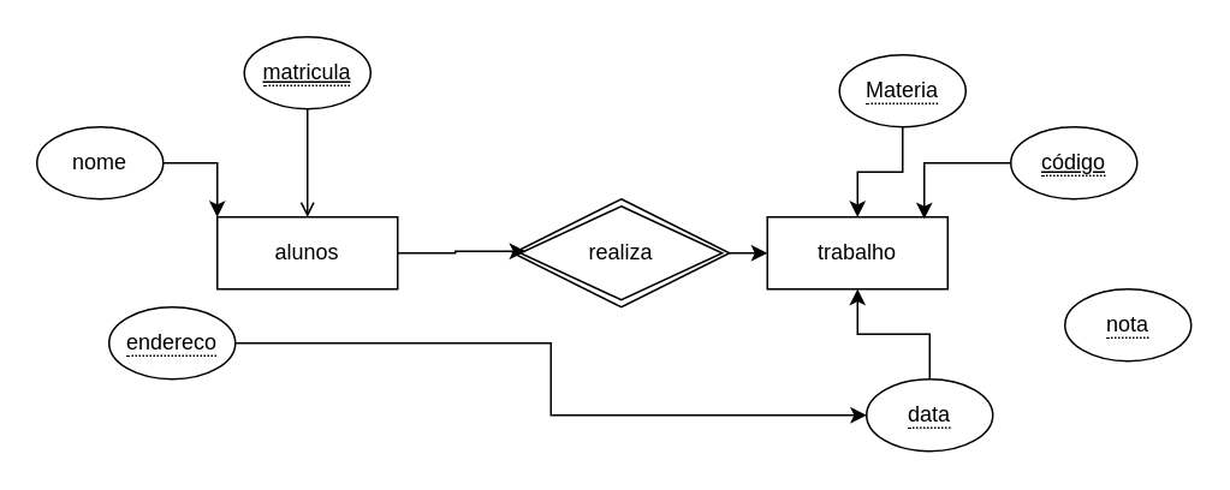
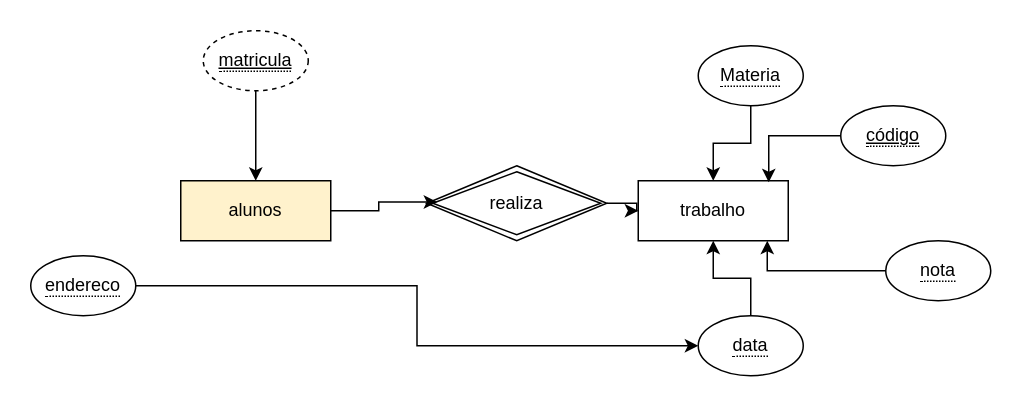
  <mxCell id="0" />
  <mxCell id="1" parent="0" />
  <mxCell id="2" value="trabalho" style="whiteSpace=wrap;html=1;align=center;" vertex="1" parent="1"><mxGeometry x="425" y="120" width="100" height="40" as="geometry" /></mxCell>
- <mxCell id="3" value="alunos" style="whiteSpace=wrap;html=1;align=center;" vertex="1" parent="1"><mxGeometry x="120" y="120" width="100" height="40" as="geometry" /></mxCell>
- <mxCell id="4" style="edgeStyle=orthogonalEdgeStyle;rounded=0;orthogonalLoop=1;jettySize=auto;html=1;entryX=0.5;entryY=0;entryDx=0;entryDy=0;endArrow=open;" edge="1" parent="1" source="5" target="3"><mxGeometry relative="1" as="geometry" /></mxCell>
- <mxCell id="5" value="&lt;span style=&quot;border-bottom: 1px dotted&quot;&gt;&lt;u&gt;matricula&lt;/u&gt;&lt;/span&gt;" style="ellipse;whiteSpace=wrap;html=1;align=center;" vertex="1" parent="1"><mxGeometry x="135" y="20" width="70" height="40" as="geometry" /></mxCell>
- <mxCell id="6" style="edgeStyle=orthogonalEdgeStyle;rounded=0;orthogonalLoop=1;jettySize=auto;html=1;entryX=0;entryY=0;entryDx=0;entryDy=0;" edge="1" parent="1" source="7" target="3"><mxGeometry relative="1" as="geometry" /></mxCell>
- <mxCell id="7" value="nome" style="ellipse;whiteSpace=wrap;html=1;align=center;" vertex="1" parent="1"><mxGeometry x="20" y="70" width="70" height="40" as="geometry" /></mxCell>
+ <mxCell id="3" value="alunos" style="whiteSpace=wrap;html=1;align=center;fillColor=#fff2cc;" vertex="1" parent="1"><mxGeometry x="120" y="120" width="100" height="40" as="geometry" /></mxCell>
+ <mxCell id="4" style="edgeStyle=orthogonalEdgeStyle;rounded=0;orthogonalLoop=1;jettySize=auto;html=1;entryX=0.5;entryY=0;entryDx=0;entryDy=0;" edge="1" parent="1" source="5" target="3"><mxGeometry relative="1" as="geometry" /></mxCell>
+ <mxCell id="5" value="&lt;span style=&quot;border-bottom: 1px dotted&quot;&gt;&lt;u&gt;matricula&lt;/u&gt;&lt;/span&gt;" style="ellipse;whiteSpace=wrap;html=1;align=center;dashed=1;" vertex="1" parent="1"><mxGeometry x="135" y="20" width="70" height="40" as="geometry" /></mxCell>
  <mxCell id="8" style="edgeStyle=orthogonalEdgeStyle;rounded=0;orthogonalLoop=1;jettySize=auto;html=1;" edge="1" parent="1" source="9" target="17"><mxGeometry relative="1" as="geometry" /></mxCell>
- <mxCell id="9" value="&lt;span style=&quot;border-bottom: 1px dotted&quot;&gt;endereco&lt;/span&gt;" style="ellipse;whiteSpace=wrap;html=1;align=center;" vertex="1" parent="1"><mxGeometry x="60" y="170" width="70" height="40" as="geometry" /></mxCell>
+ <mxCell id="9" value="&lt;span style=&quot;border-bottom: 1px dotted&quot;&gt;endereco&lt;/span&gt;" style="ellipse;whiteSpace=wrap;html=1;align=center;" vertex="1" parent="1"><mxGeometry x="20" y="170" width="70" height="40" as="geometry" /></mxCell>
  <mxCell id="10" style="edgeStyle=orthogonalEdgeStyle;rounded=0;orthogonalLoop=1;jettySize=auto;html=1;entryX=0;entryY=0.5;entryDx=0;entryDy=0;" edge="1" parent="1" source="11" target="2"><mxGeometry relative="1" as="geometry" /></mxCell>
- <mxCell id="11" value="realiza" style="shape=rhombus;double=1;perimeter=rhombusPerimeter;whiteSpace=wrap;html=1;align=center;" vertex="1" parent="1"><mxGeometry x="284" y="110" width="120" height="60" as="geometry" /></mxCell>
+ <mxCell id="11" value="realiza" style="shape=rhombus;double=1;perimeter=rhombusPerimeter;whiteSpace=wrap;html=1;align=center;" vertex="1" parent="1"><mxGeometry x="284" y="110" width="120" height="50" as="geometry" /></mxCell>
  <mxCell id="12" style="edgeStyle=orthogonalEdgeStyle;rounded=0;orthogonalLoop=1;jettySize=auto;html=1;entryX=0.5;entryY=0;entryDx=0;entryDy=0;" edge="1" parent="1" source="13" target="2"><mxGeometry relative="1" as="geometry" /></mxCell>
  <mxCell id="13" value="&lt;span style=&quot;border-bottom: 1px dotted&quot;&gt;Materia&lt;/span&gt;" style="ellipse;whiteSpace=wrap;html=1;align=center;" vertex="1" parent="1"><mxGeometry x="465" y="30" width="70" height="40" as="geometry" /></mxCell>
  <mxCell id="14" value="&lt;span style=&quot;border-bottom: 1px dotted&quot;&gt;&lt;u&gt;código&lt;/u&gt;&lt;/span&gt;" style="ellipse;whiteSpace=wrap;html=1;align=center;" vertex="1" parent="1"><mxGeometry x="560" y="70" width="70" height="40" as="geometry" /></mxCell>
  <mxCell id="15" value="&lt;span style=&quot;border-bottom: 1px dotted&quot;&gt;nota&lt;/span&gt;" style="ellipse;whiteSpace=wrap;html=1;align=center;" vertex="1" parent="1"><mxGeometry x="590" y="160" width="70" height="40" as="geometry" /></mxCell>
  <mxCell id="16" style="edgeStyle=orthogonalEdgeStyle;rounded=0;orthogonalLoop=1;jettySize=auto;html=1;entryX=0.5;entryY=1;entryDx=0;entryDy=0;" edge="1" parent="1" source="17" target="2"><mxGeometry relative="1" as="geometry" /></mxCell>
- <mxCell id="17" value="&lt;span style=&quot;border-bottom: 1px dotted&quot;&gt;data&lt;/span&gt;" style="ellipse;whiteSpace=wrap;html=1;align=center;" vertex="1" parent="1"><mxGeometry x="480" y="210" width="70" height="40" as="geometry" /></mxCell>
+ <mxCell id="17" value="&lt;span style=&quot;border-bottom: 1px dotted&quot;&gt;data&lt;/span&gt;" style="ellipse;whiteSpace=wrap;html=1;align=center;" vertex="1" parent="1"><mxGeometry x="465" y="210" width="70" height="40" as="geometry" /></mxCell>
  <mxCell id="18" style="edgeStyle=orthogonalEdgeStyle;rounded=0;orthogonalLoop=1;jettySize=auto;html=1;entryX=0.87;entryY=0.025;entryDx=0;entryDy=0;entryPerimeter=0;" edge="1" parent="1" source="14" target="2"><mxGeometry relative="1" as="geometry" /></mxCell>
+ <mxCell id="19" style="edgeStyle=orthogonalEdgeStyle;rounded=0;orthogonalLoop=1;jettySize=auto;html=1;entryX=0.86;entryY=1;entryDx=0;entryDy=0;entryPerimeter=0;" edge="1" parent="1" source="15" target="2"><mxGeometry relative="1" as="geometry" /></mxCell>
  <mxCell id="20" style="edgeStyle=orthogonalEdgeStyle;rounded=0;orthogonalLoop=1;jettySize=auto;html=1;entryX=0.058;entryY=0.483;entryDx=0;entryDy=0;entryPerimeter=0;" edge="1" parent="1" source="3" target="11"><mxGeometry relative="1" as="geometry" /></mxCell>
